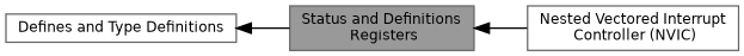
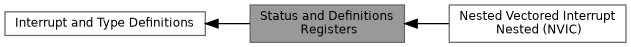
  digraph {
    rankdir=LR
    node [color=grey40 fillcolor=white fontname=Helvetica fontsize=10 shape=box style=filled]
    edge [dir=back fontname=Helvetica fontsize=10 labelfontname=Helvetica labelfontsize=10 shape=plaintext style=solid]
    n1 [color=gray40 fillcolor=grey60 fontcolor=black height=0.2 label="Status and Definitions\l Registers" width=0.4]
-   n2 [height=0.2 label="Nested Vectored Interrupt\l Controller (NVIC)" width=0.4]
-   n3 [height=0.2 label="Defines and Type Definitions" width=0.4]
+   n2 [height=0.2 label="Nested Vectored Interrupt\l Nested (NVIC)" width=0.4]
+   n3 [height=0.2 label="Interrupt and Type Definitions" width=0.4]
    n1 -> n2
    n3 -> n1
  }
